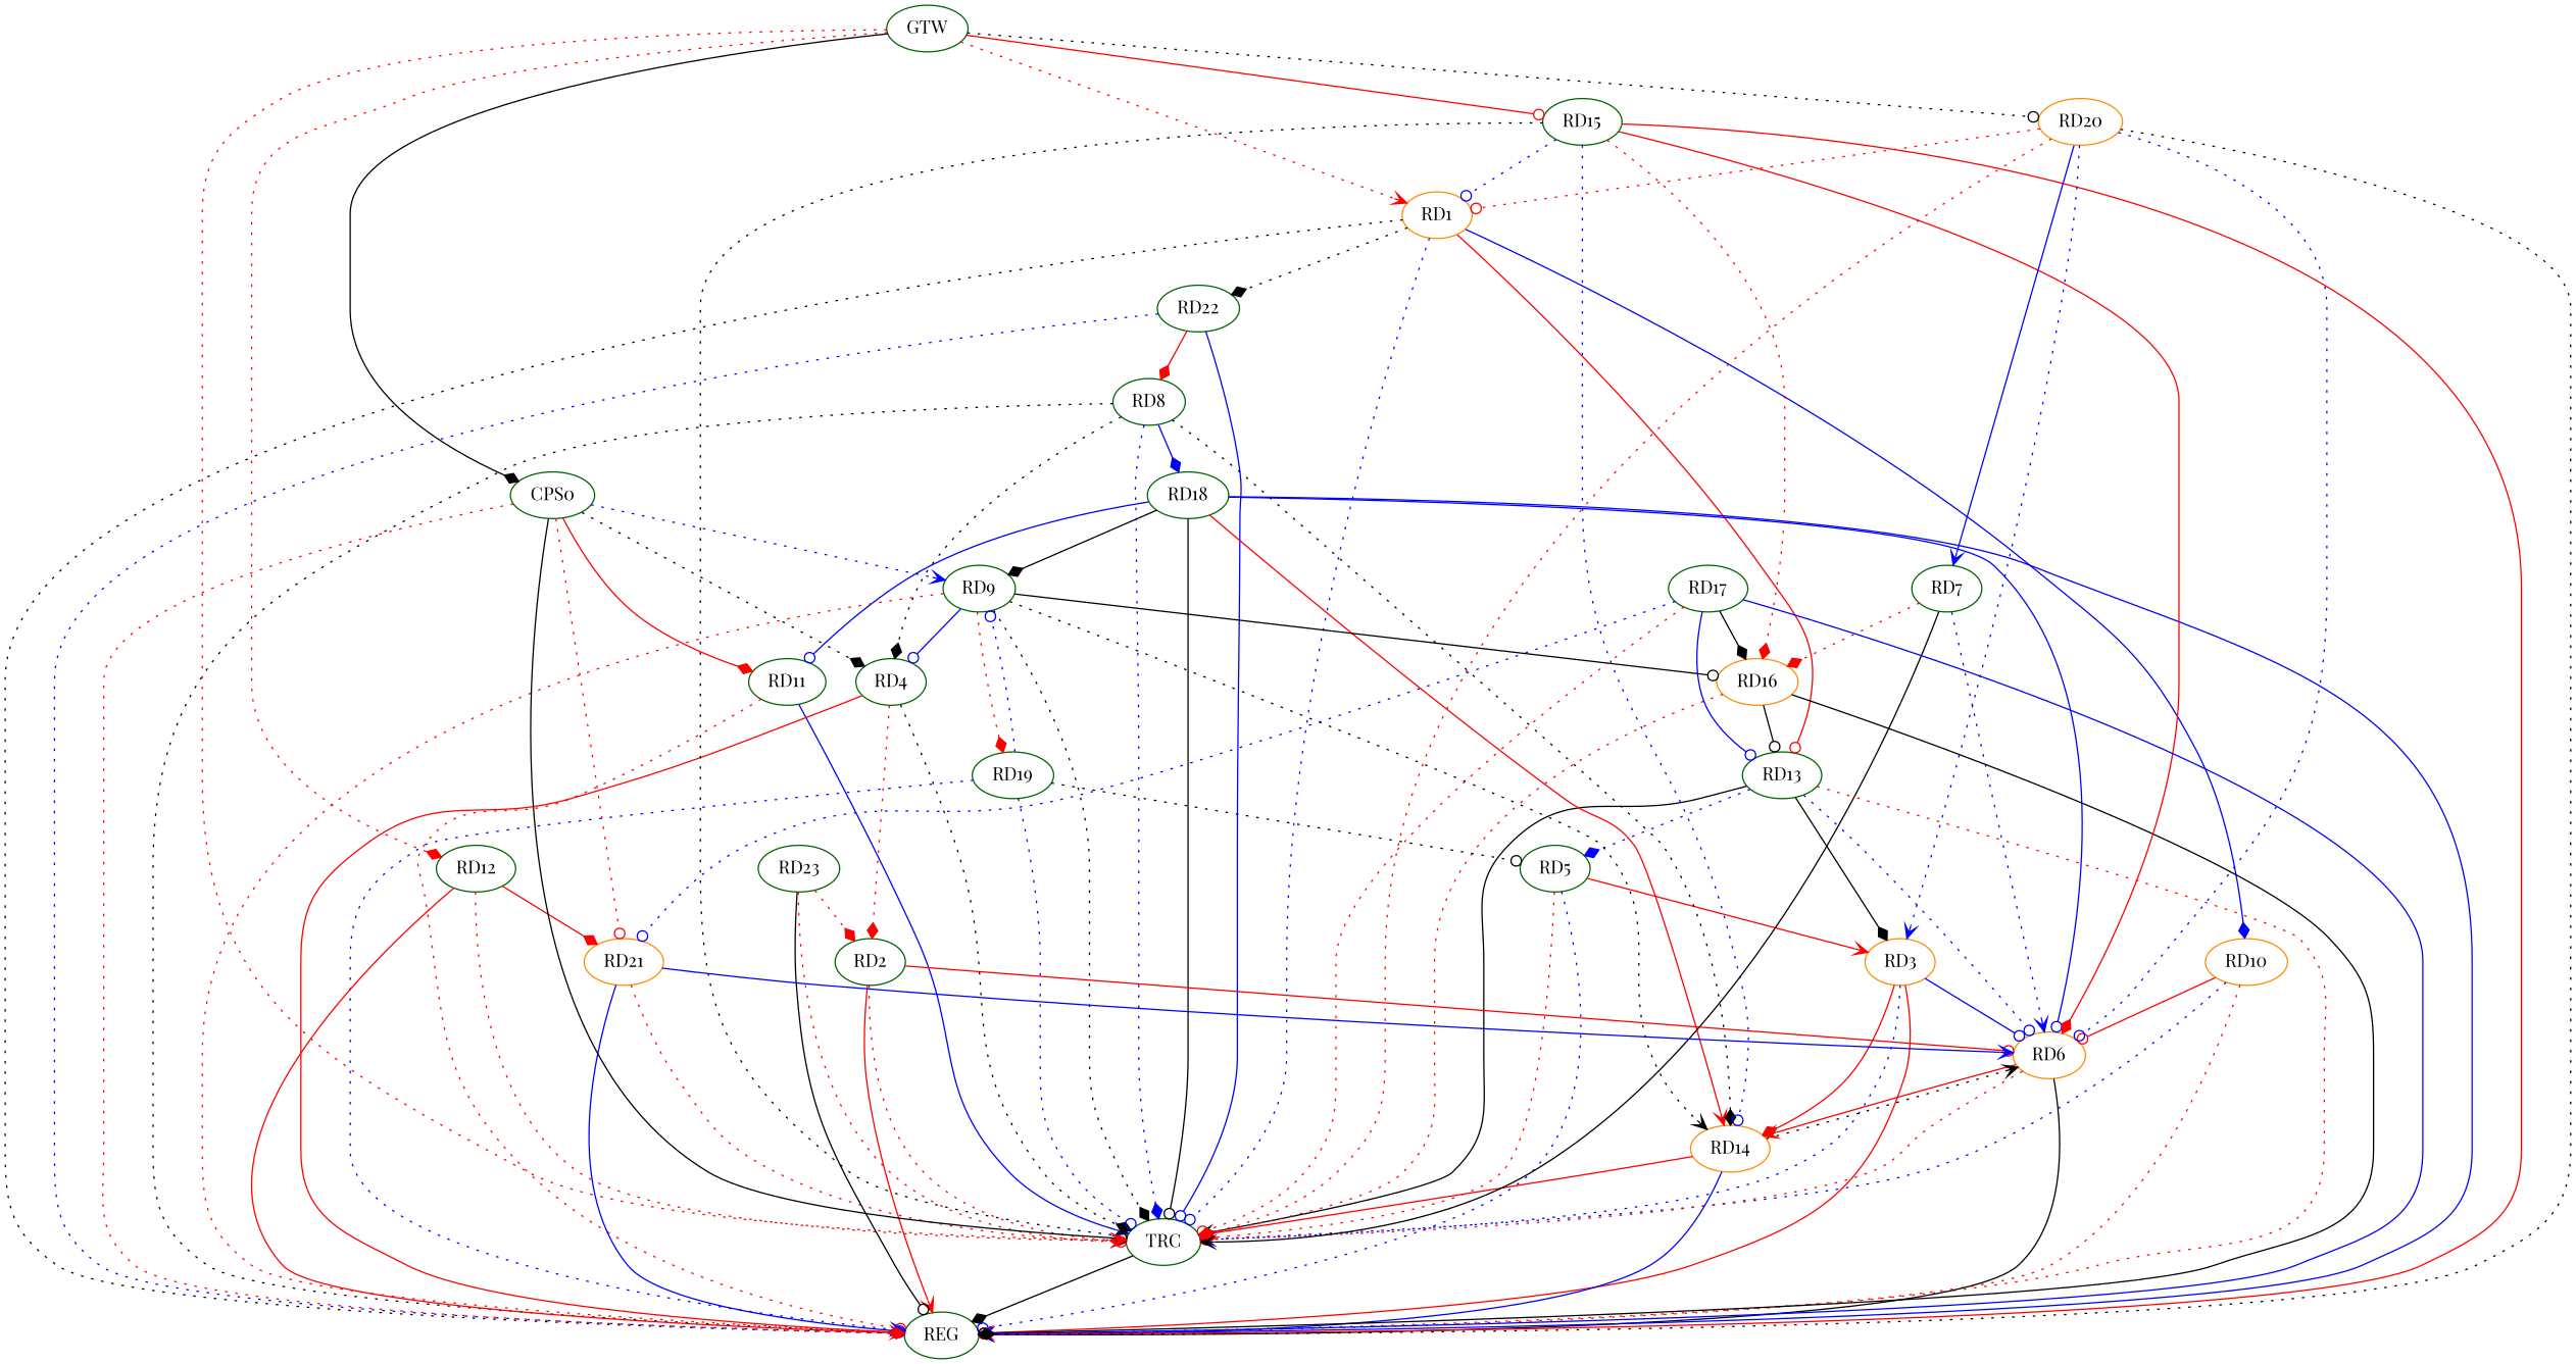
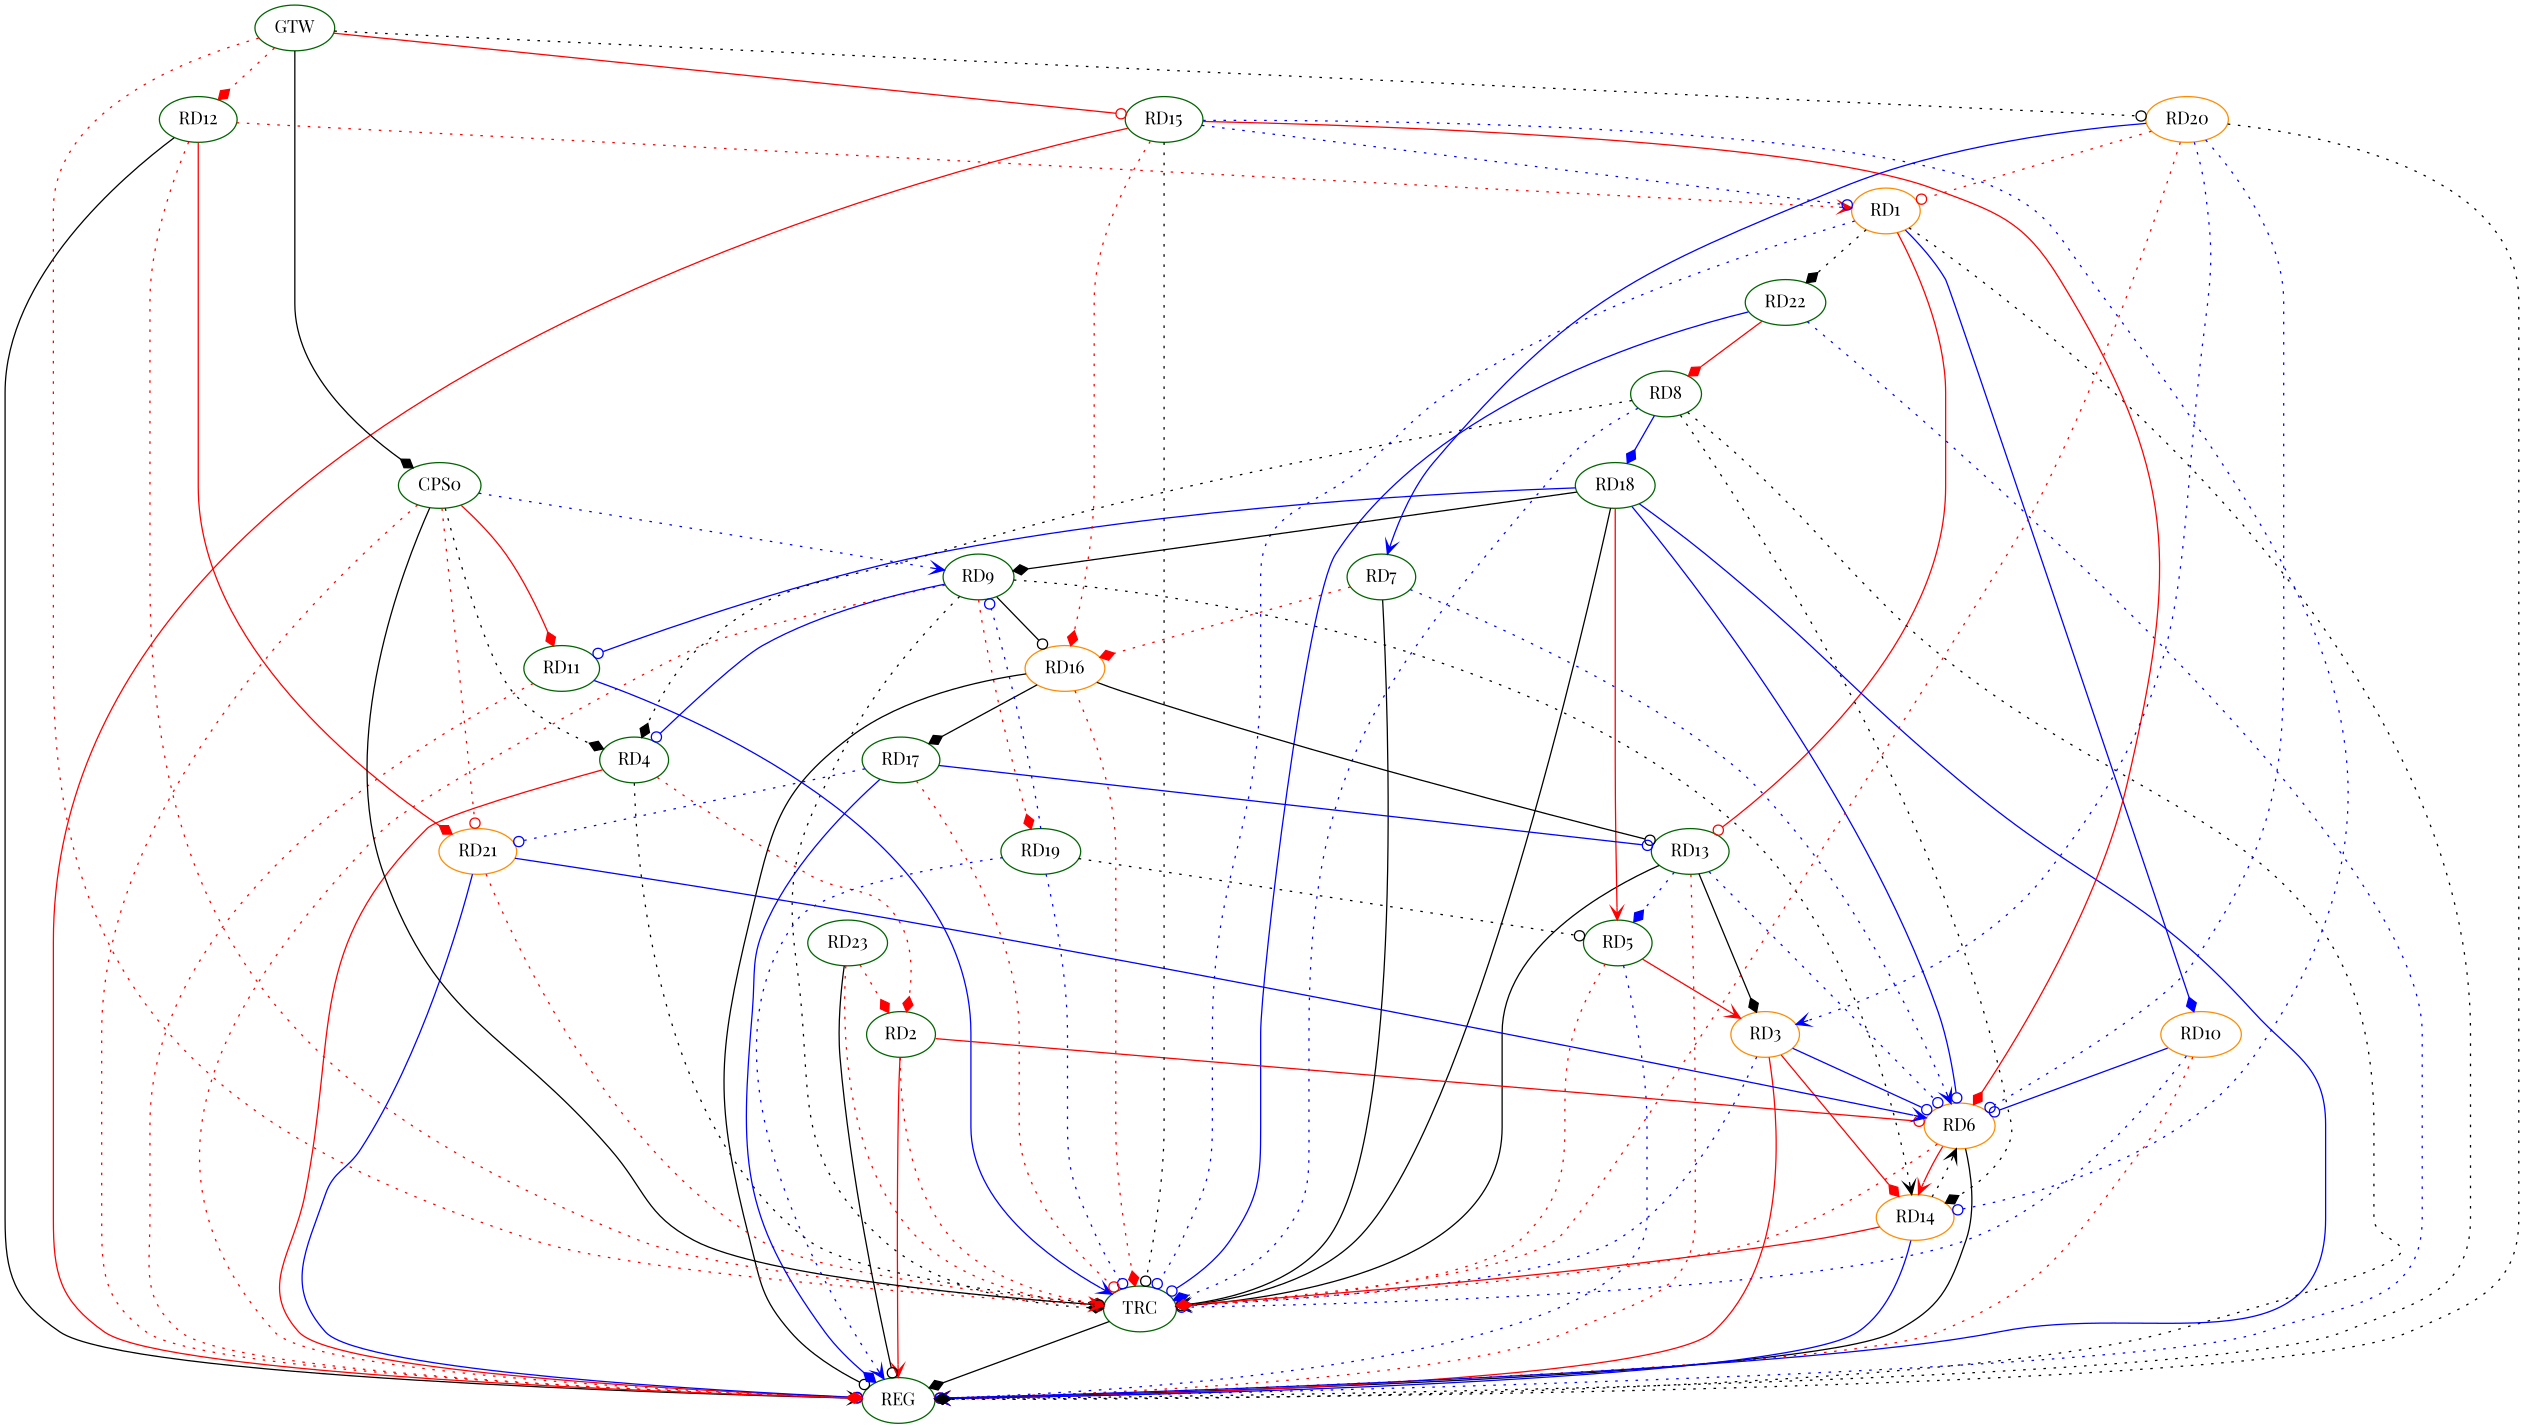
  strict digraph {
    fontname="Playfair Display"
    node [color=darkgreen fontname="Playfair Display"]
    edge [arrowhead=diamond color=red fontname="Playfair Display" style=dotted]
    n1 [color=darkorange label=RD1]
    n2 [color=darkorange label=RD10]
    n3 [label=RD13]
    n4 [label=RD22]
    n5 [label=REG]
    n6 [label=TRC]
    n7 [color=darkorange label=RD6]
    n8 [color=darkorange label=RD3]
    n9 [label=RD5]
    n10 [label=RD18]
    n11 [label=RD9]
    n12 [label=RD11]
    n13 [label=RD8]
    n14 [label=RD2]
    n15 [color=darkorange label=RD14]
    n16 [label=RD4]
    n17 [label=RD7]
    n18 [color=darkorange label=RD16]
    n19 [label=RD19]
    n20 [label=RD12]
    n21 [color=darkorange label=RD21]
    n22 [label=RD15]
    n23 [label=RD17]
    n24 [color=darkorange label=RD20]
    n25 [label=RD23]
    n26 [label=CPS0]
    n27 [label=GTW]
    n1 -> n2 [color=blue style=solid]
    n1 -> n3 [arrowhead=odot style=solid]
    n1 -> n4 [color=black]
    n1 -> n5 [color=black]
    n1 -> n6 [arrowhead=odot color=blue]
    n2 -> n5 [arrowhead=odot]
    n2 -> n6 [arrowhead=odot color=blue]
-   n2 -> n7 [arrowhead=odot style=solid]
+   n2 -> n7 [arrowhead=odot color=blue style=solid]
    n3 -> n5 [arrowhead=vee]
    n3 -> n6 [arrowhead=vee color=black style=solid]
    n3 -> n7 [arrowhead=odot color=blue]
    n3 -> n8 [color=black style=solid]
    n3 -> n9 [color=blue]
    n4 -> n5 [color=blue]
    n4 -> n6 [arrowhead=odot color=blue style=solid]
    n4 -> n13 [style=solid]
    n6 -> n5 [color=black style=solid]
    n7 -> n5 [arrowhead=vee color=black style=solid]
    n7 -> n6 [arrowhead=odot]
    n7 -> n15 [arrowhead=vee style=solid]
    n8 -> n5 [arrowhead=vee style=solid]
    n8 -> n6 [arrowhead=vee color=blue]
    n8 -> n7 [arrowhead=odot color=blue style=solid]
    n8 -> n15 [style=solid]
    n9 -> n5 [arrowhead=odot color=blue]
    n9 -> n6
    n9 -> n8 [arrowhead=vee style=solid]
    n10 -> n5 [color=blue style=solid]
    n10 -> n6 [arrowhead=odot color=black style=solid]
    n10 -> n7 [arrowhead=odot color=blue style=solid]
-   n10 -> n15 [arrowhead=vee style=solid]
+   n10 -> n9 [arrowhead=vee style=solid]
    n10 -> n11 [color=black style=solid]
    n10 -> n12 [arrowhead=odot color=blue style=solid]
    n11 -> n5 [arrowhead=odot]
    n11 -> n6 [color=black]
    n11 -> n15 [arrowhead=vee color=black]
    n11 -> n16 [arrowhead=odot color=blue style=solid]
    n11 -> n18 [arrowhead=odot color=black style=solid]
    n11 -> n19
    n12 -> n5 [arrowhead=odot]
    n12 -> n6 [arrowhead=vee color=blue style=solid]
    n13 -> n5 [color=black]
    n13 -> n6 [color=blue]
    n13 -> n10 [color=blue style=solid]
    n13 -> n15 [color=black]
    n13 -> n16 [color=black]
    n14 -> n5 [arrowhead=vee style=solid]
    n14 -> n6
    n14 -> n7 [arrowhead=odot style=solid]
    n15 -> n5 [arrowhead=vee color=blue style=solid]
    n15 -> n6 [style=solid]
    n15 -> n7 [arrowhead=vee color=black]
    n16 -> n5 [style=solid]
    n16 -> n6 [color=black]
    n16 -> n14
    n17 -> n6 [arrowhead=vee color=black style=solid]
    n17 -> n7 [arrowhead=vee color=blue]
    n17 -> n18
    n18 -> n3 [arrowhead=odot color=black style=solid]
    n18 -> n5 [arrowhead=odot color=black style=solid]
    n18 -> n6
    n19 -> n5 [arrowhead=vee color=blue]
    n19 -> n6 [arrowhead=odot color=blue]
    n19 -> n9 [arrowhead=odot color=black]
    n19 -> n11 [arrowhead=odot color=blue]
-   n27 -> n1 [arrowhead=vee]
-   n20 -> n5 [arrowhead=vee style=solid]
+   n20 -> n1 [arrowhead=vee]
+   n20 -> n5 [arrowhead=vee color=black style=solid]
    n20 -> n6 [arrowhead=vee]
    n20 -> n21 [style=solid]
    n21 -> n5 [arrowhead=odot color=blue style=solid]
    n21 -> n6
    n21 -> n7 [arrowhead=vee color=blue style=solid]
    n22 -> n1 [arrowhead=odot color=blue]
    n22 -> n5 [style=solid]
    n22 -> n6 [arrowhead=odot color=black]
    n22 -> n7 [style=solid]
    n22 -> n15 [arrowhead=odot color=blue]
    n22 -> n18
    n23 -> n3 [arrowhead=odot color=blue style=solid]
    n23 -> n5 [color=blue style=solid]
    n23 -> n6 [arrowhead=odot]
-   n23 -> n18 [color=black style=solid]
+   n18 -> n23 [color=black style=solid]
    n23 -> n21 [arrowhead=odot color=blue]
    n24 -> n1 [arrowhead=odot]
    n24 -> n5 [color=black]
    n24 -> n6
    n24 -> n7 [arrowhead=odot color=blue]
    n24 -> n8 [arrowhead=vee color=blue]
    n24 -> n17 [arrowhead=vee color=blue style=solid]
    n25 -> n5 [arrowhead=odot color=black style=solid]
    n25 -> n6 [arrowhead=odot]
    n25 -> n14
    n26 -> n5
    n26 -> n6 [arrowhead=odot color=black style=solid]
    n26 -> n11 [arrowhead=vee color=blue]
    n26 -> n12 [style=solid]
    n26 -> n16 [color=black]
    n26 -> n21 [arrowhead=odot]
    n27 -> n6 [arrowhead=vee]
    n27 -> n20
    n27 -> n22 [arrowhead=odot style=solid]
    n27 -> n24 [arrowhead=odot color=black]
    n27 -> n26 [color=black style=solid]
  }
